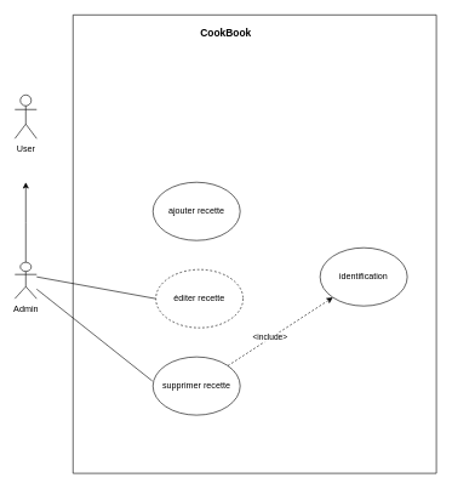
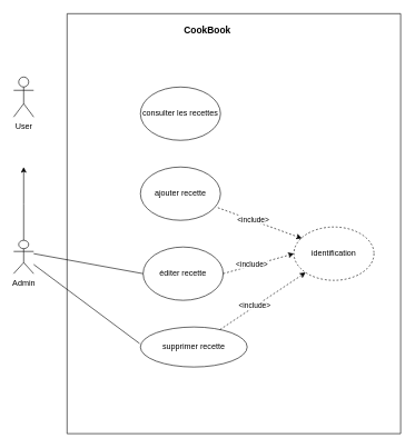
  <mxCell id="0" />
  <mxCell id="1" parent="0" />
- <mxCell id="2" value="User" style="shape=umlActor;verticalLabelPosition=bottom;verticalAlign=top;html=1;outlineConnect=0;" vertex="1" parent="1"><mxGeometry x="20" y="130" width="30" height="60" as="geometry" /></mxCell>
+ <mxCell id="2" value="User" style="shape=umlActor;verticalLabelPosition=bottom;verticalAlign=top;html=1;outlineConnect=0;" vertex="1" parent="1"><mxGeometry x="20" y="115" width="30" height="60" as="geometry" /></mxCell>
  <mxCell id="3" style="edgeStyle=orthogonalEdgeStyle;rounded=0;orthogonalLoop=1;jettySize=auto;html=1;" edge="1" parent="1" source="4"><mxGeometry relative="1" as="geometry"><mxPoint x="35" y="250" as="targetPoint" /></mxGeometry></mxCell>
  <mxCell id="4" value="Admin" style="shape=umlActor;verticalLabelPosition=bottom;verticalAlign=top;html=1;outlineConnect=0;" vertex="1" parent="1"><mxGeometry x="20" y="360" width="30" height="50" as="geometry" /></mxCell>
  <mxCell id="5" value="" style="swimlane;startSize=0;" vertex="1" parent="1"><mxGeometry x="100" y="20" width="500" height="630" as="geometry" /></mxCell>
  <mxCell id="6" value="&lt;b&gt;&lt;font style=&quot;font-size: 14px;&quot;&gt;CookBook&lt;/font&gt;&lt;/b&gt;" style="text;html=1;align=center;verticalAlign=middle;resizable=0;points=[];autosize=1;strokeColor=none;fillColor=none;" vertex="1" parent="5"><mxGeometry x="165" y="10" width="90" height="30" as="geometry" /></mxCell>
+ <mxCell id="7" value="consulter les recettes" style="ellipse;whiteSpace=wrap;html=1;" vertex="1" parent="5"><mxGeometry x="110" y="110" width="120" height="80" as="geometry" /></mxCell>
  <mxCell id="8" value="ajouter recette" style="ellipse;whiteSpace=wrap;html=1;" vertex="1" parent="5"><mxGeometry x="110" y="230" width="120" height="80" as="geometry" /></mxCell>
- <mxCell id="9" value="éditer recette" style="ellipse;whiteSpace=wrap;html=1;dashed=1;" vertex="1" parent="5"><mxGeometry x="114" y="350" width="120" height="80" as="geometry" /></mxCell>
- <mxCell id="10" value="supprimer recette" style="ellipse;whiteSpace=wrap;html=1;" vertex="1" parent="5"><mxGeometry x="110" y="470" width="120" height="80" as="geometry" /></mxCell>
- <mxCell id="11" value="identification" style="ellipse;whiteSpace=wrap;html=1;" vertex="1" parent="5"><mxGeometry x="340" y="320" width="120" height="80" as="geometry" /></mxCell>
+ <mxCell id="9" value="éditer recette" style="ellipse;whiteSpace=wrap;html=1;" vertex="1" parent="5"><mxGeometry x="114" y="350" width="120" height="80" as="geometry" /></mxCell>
+ <mxCell id="10" value="supprimer recette" style="ellipse;whiteSpace=wrap;html=1;" vertex="1" parent="5"><mxGeometry x="110" y="470" width="160" height="60" as="geometry" /></mxCell>
+ <mxCell id="11" value="identification" style="ellipse;whiteSpace=wrap;html=1;dashed=1;" vertex="1" parent="5"><mxGeometry x="340" y="320" width="120" height="80" as="geometry" /></mxCell>
+ <mxCell id="12" value="" style="endArrow=classic;html=1;rounded=0;entryX=0.1;entryY=0.213;entryDx=0;entryDy=0;entryPerimeter=0;exitX=0.967;exitY=0.763;exitDx=0;exitDy=0;exitPerimeter=0;dashed=1;" edge="1" parent="5" source="8" target="11"><mxGeometry width="50" height="50" relative="1" as="geometry"><mxPoint x="200" y="320" as="sourcePoint" /><mxPoint x="250" y="270" as="targetPoint" /></mxGeometry></mxCell>
+ <mxCell id="13" value="&amp;lt;include&amp;gt;" style="edgeLabel;html=1;align=center;verticalAlign=middle;resizable=0;points=[];" vertex="1" connectable="0" parent="12"><mxGeometry x="-0.187" y="2" relative="1" as="geometry"><mxPoint as="offset" /></mxGeometry></mxCell>
+ <mxCell id="14" value="" style="endArrow=classic;html=1;rounded=0;entryX=0;entryY=0.5;entryDx=0;entryDy=0;exitX=1;exitY=0.5;exitDx=0;exitDy=0;dashed=1;" edge="1" parent="5" source="9" target="11"><mxGeometry width="50" height="50" relative="1" as="geometry"><mxPoint x="236" y="301" as="sourcePoint" /><mxPoint x="330" y="340" as="targetPoint" /></mxGeometry></mxCell>
+ <mxCell id="15" value="&amp;lt;include&amp;gt;" style="edgeLabel;html=1;align=center;verticalAlign=middle;resizable=0;points=[];" vertex="1" connectable="0" parent="14"><mxGeometry x="-0.187" y="2" relative="1" as="geometry"><mxPoint as="offset" /></mxGeometry></mxCell>
  <mxCell id="16" value="" style="endArrow=classic;html=1;rounded=0;entryX=0;entryY=1;entryDx=0;entryDy=0;dashed=1;" edge="1" parent="5" source="10" target="11"><mxGeometry width="50" height="50" relative="1" as="geometry"><mxPoint x="240" y="390" as="sourcePoint" /><mxPoint x="350" y="370" as="targetPoint" /></mxGeometry></mxCell>
  <mxCell id="17" value="&amp;lt;include&amp;gt;" style="edgeLabel;html=1;align=center;verticalAlign=middle;resizable=0;points=[];" vertex="1" connectable="0" parent="16"><mxGeometry x="-0.187" y="2" relative="1" as="geometry"><mxPoint as="offset" /></mxGeometry></mxCell>
  <mxCell id="18" value="" style="endArrow=none;html=1;rounded=0;entryX=0;entryY=0.5;entryDx=0;entryDy=0;" edge="1" parent="1" target="9"><mxGeometry width="50" height="50" relative="1" as="geometry"><mxPoint x="50" y="380" as="sourcePoint" /><mxPoint x="222" y="309" as="targetPoint" /></mxGeometry></mxCell>
  <mxCell id="19" value="" style="endArrow=none;html=1;rounded=0;entryX=-0.008;entryY=0.413;entryDx=0;entryDy=0;entryPerimeter=0;" edge="1" parent="1" source="4" target="10"><mxGeometry width="50" height="50" relative="1" as="geometry"><mxPoint x="60" y="390" as="sourcePoint" /><mxPoint x="224" y="420" as="targetPoint" /></mxGeometry></mxCell>
